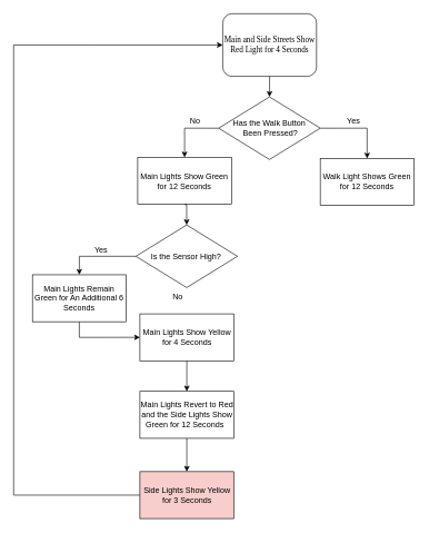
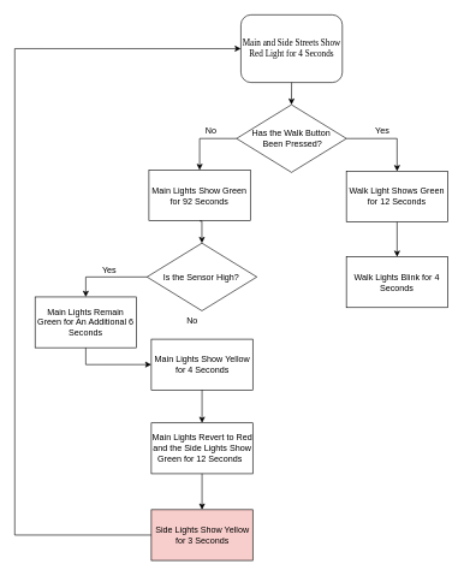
  <mxCell id="0" />
  <mxCell id="1" parent="0" />
  <mxCell id="2" value="Main and Side Streets Show Red Light for 4 Seconds" style="rounded=1;whiteSpace=wrap;html=1;shadow=0;labelBackgroundColor=none;strokeColor=#000000;strokeWidth=1;fillColor=#ffffff;fontFamily=Verdana;fontSize=12;fontColor=#000000;align=center;" vertex="1" parent="1"><mxGeometry x="333.881" y="20" width="140.767" height="93.877" as="geometry" /></mxCell>
- <mxCell id="3" value="Main Lights Show Green for 12 Seconds" style="rounded=0;whiteSpace=wrap;html=1;" vertex="1" parent="1"><mxGeometry x="206.223" y="235.38" width="140.767" height="70.408" as="geometry" /></mxCell>
+ <mxCell id="3" value="Main Lights Show Green for 92 Seconds" style="rounded=0;whiteSpace=wrap;html=1;" vertex="1" parent="1"><mxGeometry x="206.223" y="235.38" width="140.767" height="70.408" as="geometry" /></mxCell>
  <mxCell id="4" value="Main Lights Show Yellow for 4 Seconds" style="rounded=0;whiteSpace=wrap;html=1;" vertex="1" parent="1"><mxGeometry x="209.55" y="470.046" width="140.767" height="70.408" as="geometry" /></mxCell>
  <mxCell id="5" value="Main Lights Revert to Red and the Side Lights Show Green for 12 Seconds&amp;nbsp;&amp;nbsp;" style="rounded=0;whiteSpace=wrap;html=1;" vertex="1" parent="1"><mxGeometry x="209.55" y="586.241" width="140.767" height="70.408" as="geometry" /></mxCell>
  <mxCell id="6" style="edgeStyle=orthogonalEdgeStyle;rounded=0;orthogonalLoop=1;jettySize=auto;html=1;exitX=0.5;exitY=1;exitDx=0;exitDy=0;entryX=0.5;entryY=0;entryDx=0;entryDy=0;" edge="1" parent="1" source="4" target="5"><mxGeometry relative="1" as="geometry" /></mxCell>
  <mxCell id="7" style="edgeStyle=orthogonalEdgeStyle;rounded=0;orthogonalLoop=1;jettySize=auto;html=1;exitX=0.5;exitY=1;exitDx=0;exitDy=0;entryX=0.5;entryY=0;entryDx=0;entryDy=0;" edge="1" parent="1" target="9" source="5"><mxGeometry relative="1" as="geometry"><mxPoint x="279.933" y="684.499" as="sourcePoint" /></mxGeometry></mxCell>
  <mxCell id="8" style="edgeStyle=orthogonalEdgeStyle;rounded=0;orthogonalLoop=1;jettySize=auto;html=1;exitX=0;exitY=0.5;exitDx=0;exitDy=0;entryX=0;entryY=0.5;entryDx=0;entryDy=0;" edge="1" parent="1" source="9" target="2"><mxGeometry relative="1" as="geometry"><Array as="points"><mxPoint x="20" y="741" /><mxPoint x="20" y="67" /></Array></mxGeometry></mxCell>
  <mxCell id="9" value="Side Lights Show Yellow for 3 Seconds" style="rounded=0;whiteSpace=wrap;html=1;fillColor=#f8cecc;" vertex="1" parent="1"><mxGeometry x="209.55" y="706.592" width="140.767" height="70.408" as="geometry" /></mxCell>
  <mxCell id="10" style="edgeStyle=orthogonalEdgeStyle;rounded=0;orthogonalLoop=1;jettySize=auto;html=1;exitX=0;exitY=0.5;exitDx=0;exitDy=0;entryX=0.5;entryY=0;entryDx=0;entryDy=0;" edge="1" parent="1" source="12" target="3"><mxGeometry relative="1" as="geometry"><mxPoint x="286.127" y="191.263" as="targetPoint" /></mxGeometry></mxCell>
  <mxCell id="11" value="No" style="text;html=1;resizable=0;points=[];align=center;verticalAlign=middle;labelBackgroundColor=#ffffff;" vertex="1" connectable="0" parent="10"><mxGeometry x="-0.535" y="-1" relative="1" as="geometry"><mxPoint x="-14" y="-10" as="offset" /></mxGeometry></mxCell>
  <mxCell id="12" value="Has the Walk Button&lt;br&gt;&amp;nbsp;Been Pressed?" style="rhombus;whiteSpace=wrap;html=1;" vertex="1" parent="1"><mxGeometry x="327.818" y="144.706" width="152.498" height="93.877" as="geometry" /></mxCell>
  <mxCell id="13" style="edgeStyle=orthogonalEdgeStyle;rounded=0;orthogonalLoop=1;jettySize=auto;html=1;exitX=0.5;exitY=1;exitDx=0;exitDy=0;entryX=0.5;entryY=0;entryDx=0;entryDy=0;" edge="1" parent="1" source="2" target="12"><mxGeometry relative="1" as="geometry" /></mxCell>
  <mxCell id="14" value="Yes" style="text;html=1;resizable=0;points=[];align=center;verticalAlign=middle;labelBackgroundColor=#ffffff;" vertex="1" connectable="0" parent="1"><mxGeometry x="543.937" y="190.432" as="geometry"><mxPoint x="-14" y="-10" as="offset" /></mxGeometry></mxCell>
  <mxCell id="15" value="Walk Light Shows Green for 12 Seconds" style="rounded=0;whiteSpace=wrap;html=1;" vertex="1" parent="1"><mxGeometry x="480.25" y="237.043" width="140.767" height="70.408" as="geometry" /></mxCell>
  <mxCell id="16" style="edgeStyle=orthogonalEdgeStyle;rounded=0;orthogonalLoop=1;jettySize=auto;html=1;exitX=1;exitY=0.5;exitDx=0;exitDy=0;entryX=0.5;entryY=0;entryDx=0;entryDy=0;" edge="1" parent="1" source="12" target="15"><mxGeometry relative="1" as="geometry" /></mxCell>
+ <mxCell id="17" value="Walk Lights Blink for 4 Seconds" style="rounded=0;whiteSpace=wrap;html=1;" vertex="1" parent="1"><mxGeometry x="480.25" y="355.732" width="140.767" height="70.408" as="geometry" /></mxCell>
+ <mxCell id="18" style="edgeStyle=orthogonalEdgeStyle;rounded=0;orthogonalLoop=1;jettySize=auto;html=1;exitX=0.5;exitY=1;exitDx=0;exitDy=0;entryX=0.5;entryY=0;entryDx=0;entryDy=0;" edge="1" parent="1" source="15" target="17"><mxGeometry relative="1" as="geometry" /></mxCell>
  <mxCell id="19" style="edgeStyle=orthogonalEdgeStyle;rounded=0;orthogonalLoop=1;jettySize=auto;html=1;exitX=0.5;exitY=1;exitDx=0;exitDy=0;entryX=0.5;entryY=0;entryDx=0;entryDy=0;" edge="1" parent="1" target="20"><mxGeometry relative="1" as="geometry"><mxPoint x="276.563" y="305.993" as="sourcePoint" /></mxGeometry></mxCell>
  <mxCell id="20" value="Is the Sensor High?" style="rhombus;whiteSpace=wrap;html=1;" vertex="1" parent="1"><mxGeometry x="203.487" y="336.753" width="152.498" height="93.877" as="geometry" /></mxCell>
  <mxCell id="21" value="No" style="text;html=1;resizable=0;points=[];align=center;verticalAlign=middle;labelBackgroundColor=#ffffff;" vertex="1" connectable="0" parent="1"><mxGeometry x="279.889" y="453.146" as="geometry"><mxPoint x="-14" y="-10" as="offset" /></mxGeometry></mxCell>
  <mxCell id="22" value="Yes" style="text;html=1;resizable=0;points=[];align=center;verticalAlign=middle;labelBackgroundColor=#ffffff;" vertex="1" connectable="0" parent="1"><mxGeometry x="164.706" y="383.726" as="geometry"><mxPoint x="-14" y="-10" as="offset" /></mxGeometry></mxCell>
  <mxCell id="23" style="edgeStyle=orthogonalEdgeStyle;rounded=0;orthogonalLoop=1;jettySize=auto;html=1;exitX=0.5;exitY=1;exitDx=0;exitDy=0;entryX=0;entryY=0.5;entryDx=0;entryDy=0;" edge="1" parent="1" source="24" target="4"><mxGeometry relative="1" as="geometry"><mxPoint x="60.335" y="503.028" as="targetPoint" /></mxGeometry></mxCell>
  <mxCell id="24" value="Main Lights Remain Green for An Additional 6 Seconds" style="rounded=0;whiteSpace=wrap;html=1;" vertex="1" parent="1"><mxGeometry x="48.21" y="411.434" width="140.767" height="70.408" as="geometry" /></mxCell>
  <mxCell id="25" style="edgeStyle=orthogonalEdgeStyle;rounded=0;orthogonalLoop=1;jettySize=auto;html=1;exitX=0;exitY=0.5;exitDx=0;exitDy=0;entryX=0.5;entryY=0;entryDx=0;entryDy=0;" edge="1" parent="1" source="20" target="24"><mxGeometry relative="1" as="geometry"><mxPoint x="131.441" y="383.726" as="targetPoint" /></mxGeometry></mxCell>
